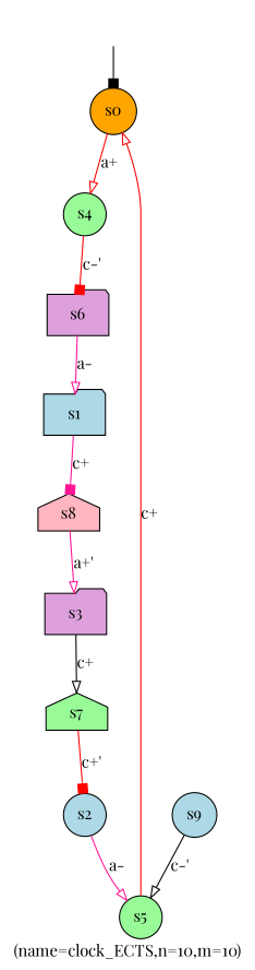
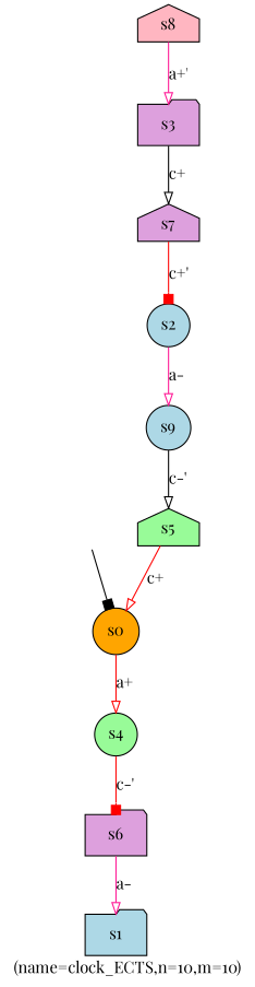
  digraph {
    fontname="Playfair Display"
    label="(name=clock_ECTS,n=10,m=10)"
    node [fontname="Playfair Display" style=filled fillcolor=palegreen shape=circle]
    edge [arrowhead=onormal color=red fontname="Playfair Display"]
    _nil [style=invis fillcolor="" shape=""]
    s0 [fillcolor=orange]
    s4
    s6 [fillcolor=plum shape=folder]
    s1 [fillcolor=lightblue shape=folder]
    s8 [fillcolor=lightpink shape=house]
    s3 [fillcolor=plum shape=folder]
-   s7 [shape=house]
-   s5
+   s7 [fillcolor=plum shape=house]
+   s5 [shape=house]
    s2 [fillcolor=lightblue]
    s9 [fillcolor=lightblue]
    _nil -> s0 [arrowhead=box color=black]
    s0 -> s4 [label="a+"]
    s4 -> s6 [arrowhead=box label="c-'"]
    s6 -> s1 [color=deeppink label="a-"]
-   s1 -> s8 [arrowhead=box color=deeppink label="c+"]
    s8 -> s3 [color=deeppink label="a+'"]
    s3 -> s7 [color=black label="c+"]
    s7 -> s2 [arrowhead=box label="c+'"]
    s5 -> s0 [label="c+"]
-   s2 -> s5 [color=deeppink label="a-"]
+   s2 -> s9 [color=deeppink label="a-"]
    s9 -> s5 [color=black label="c-'"]
  }
